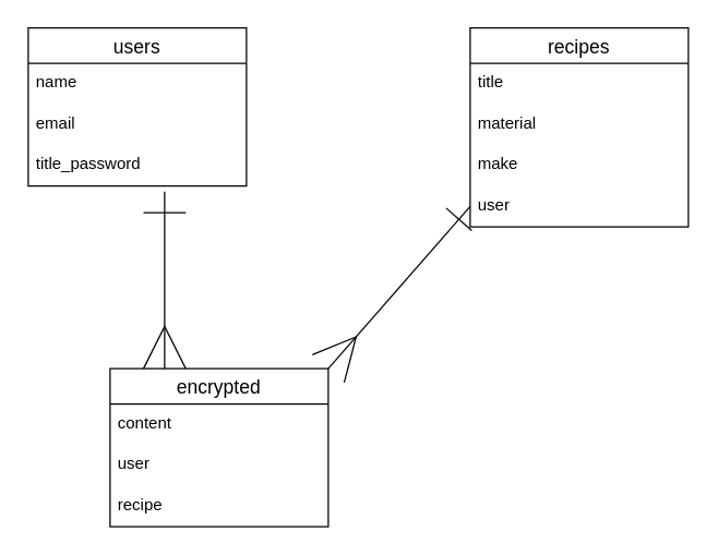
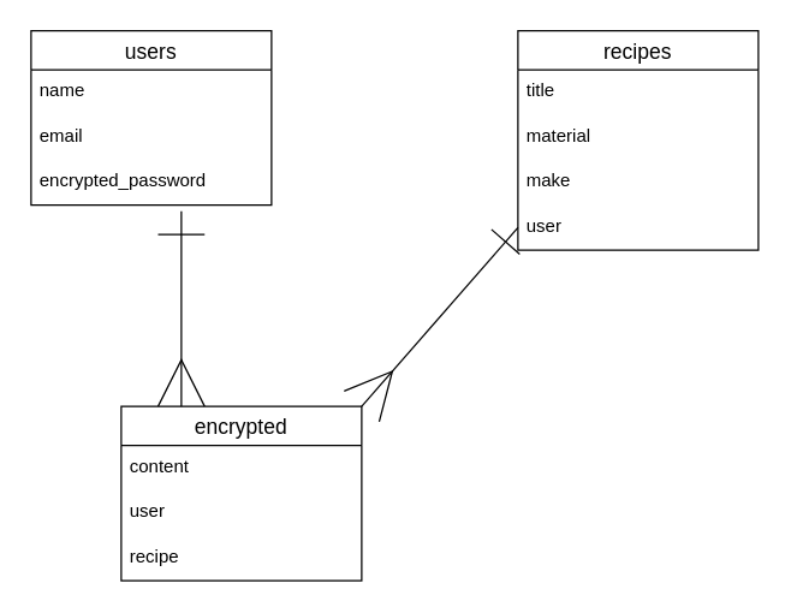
  <mxCell id="0" />
  <mxCell id="1" parent="0" />
  <mxCell id="2" value="users" style="swimlane;fontStyle=0;childLayout=stackLayout;horizontal=1;startSize=26;horizontalStack=0;resizeParent=1;resizeParentMax=0;resizeLast=0;collapsible=1;marginBottom=0;align=center;fontSize=14;" parent="1" vertex="1"><mxGeometry x="20" y="20" width="160" height="116" as="geometry" /></mxCell>
  <mxCell id="3" value="name" style="text;strokeColor=none;fillColor=none;spacingLeft=4;spacingRight=4;overflow=hidden;rotatable=0;points=[[0,0.5],[1,0.5]];portConstraint=eastwest;fontSize=12;" parent="2" vertex="1"><mxGeometry y="26" width="160" height="30" as="geometry" /></mxCell>
  <mxCell id="4" value="email" style="text;strokeColor=none;fillColor=none;spacingLeft=4;spacingRight=4;overflow=hidden;rotatable=0;points=[[0,0.5],[1,0.5]];portConstraint=eastwest;fontSize=12;" parent="2" vertex="1"><mxGeometry y="56" width="160" height="30" as="geometry" /></mxCell>
- <mxCell id="5" value="title_password" style="text;strokeColor=none;fillColor=none;spacingLeft=4;spacingRight=4;overflow=hidden;rotatable=0;points=[[0,0.5],[1,0.5]];portConstraint=eastwest;fontSize=12;" parent="2" vertex="1"><mxGeometry y="86" width="160" height="30" as="geometry" /></mxCell>
+ <mxCell id="5" value="encrypted_password" style="text;strokeColor=none;fillColor=none;spacingLeft=4;spacingRight=4;overflow=hidden;rotatable=0;points=[[0,0.5],[1,0.5]];portConstraint=eastwest;fontSize=12;" parent="2" vertex="1"><mxGeometry y="86" width="160" height="30" as="geometry" /></mxCell>
  <mxCell id="6" value="recipes" style="swimlane;fontStyle=0;childLayout=stackLayout;horizontal=1;startSize=26;horizontalStack=0;resizeParent=1;resizeParentMax=0;resizeLast=0;collapsible=1;marginBottom=0;align=center;fontSize=14;" parent="1" vertex="1"><mxGeometry x="344" y="20" width="160" height="146" as="geometry" /></mxCell>
  <mxCell id="7" value="title" style="text;strokeColor=none;fillColor=none;spacingLeft=4;spacingRight=4;overflow=hidden;rotatable=0;points=[[0,0.5],[1,0.5]];portConstraint=eastwest;fontSize=12;" parent="6" vertex="1"><mxGeometry y="26" width="160" height="30" as="geometry" /></mxCell>
  <mxCell id="8" value="material" style="text;strokeColor=none;fillColor=none;spacingLeft=4;spacingRight=4;overflow=hidden;rotatable=0;points=[[0,0.5],[1,0.5]];portConstraint=eastwest;fontSize=12;" parent="6" vertex="1"><mxGeometry y="56" width="160" height="30" as="geometry" /></mxCell>
  <mxCell id="9" value="make" style="text;strokeColor=none;fillColor=none;spacingLeft=4;spacingRight=4;overflow=hidden;rotatable=0;points=[[0,0.5],[1,0.5]];portConstraint=eastwest;fontSize=12;" parent="6" vertex="1"><mxGeometry y="86" width="160" height="30" as="geometry" /></mxCell>
  <mxCell id="10" value="user" style="text;strokeColor=none;fillColor=none;spacingLeft=4;spacingRight=4;overflow=hidden;rotatable=0;points=[[0,0.5],[1,0.5]];portConstraint=eastwest;fontSize=12;" parent="6" vertex="1"><mxGeometry y="116" width="160" height="30" as="geometry" /></mxCell>
  <mxCell id="11" style="edgeStyle=none;html=1;exitX=0.25;exitY=0;exitDx=0;exitDy=0;startArrow=ERmany;startFill=0;endArrow=ERone;endFill=0;startSize=29;endSize=29;sourcePerimeterSpacing=31;targetPerimeterSpacing=0;" parent="1" source="12" edge="1"><mxGeometry relative="1" as="geometry"><mxPoint x="120" y="140" as="targetPoint" /></mxGeometry></mxCell>
  <mxCell id="12" value="encrypted" style="swimlane;fontStyle=0;childLayout=stackLayout;horizontal=1;startSize=26;horizontalStack=0;resizeParent=1;resizeParentMax=0;resizeLast=0;collapsible=1;marginBottom=0;align=center;fontSize=14;" parent="1" vertex="1"><mxGeometry x="80" y="270" width="160" height="116" as="geometry" /></mxCell>
  <mxCell id="13" value="content" style="text;strokeColor=none;fillColor=none;spacingLeft=4;spacingRight=4;overflow=hidden;rotatable=0;points=[[0,0.5],[1,0.5]];portConstraint=eastwest;fontSize=12;" parent="12" vertex="1"><mxGeometry y="26" width="160" height="30" as="geometry" /></mxCell>
  <mxCell id="14" value="user" style="text;strokeColor=none;fillColor=none;spacingLeft=4;spacingRight=4;overflow=hidden;rotatable=0;points=[[0,0.5],[1,0.5]];portConstraint=eastwest;fontSize=12;" parent="12" vertex="1"><mxGeometry y="56" width="160" height="30" as="geometry" /></mxCell>
  <mxCell id="15" value="recipe" style="text;strokeColor=none;fillColor=none;spacingLeft=4;spacingRight=4;overflow=hidden;rotatable=0;points=[[0,0.5],[1,0.5]];portConstraint=eastwest;fontSize=12;" parent="12" vertex="1"><mxGeometry y="86" width="160" height="30" as="geometry" /></mxCell>
  <mxCell id="16" style="edgeStyle=none;html=1;exitX=0;exitY=0.5;exitDx=0;exitDy=0;startArrow=ERone;startFill=0;endArrow=ERmany;endFill=0;startSize=23;endSize=29;sourcePerimeterSpacing=31;targetPerimeterSpacing=0;entryX=1;entryY=0;entryDx=0;entryDy=0;" parent="1" source="10" target="12" edge="1"><mxGeometry relative="1" as="geometry" /></mxCell>
